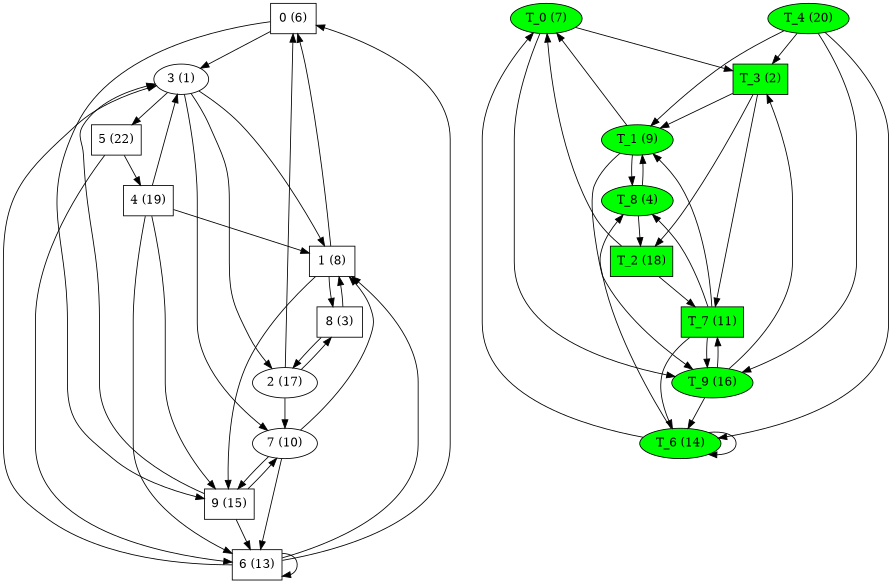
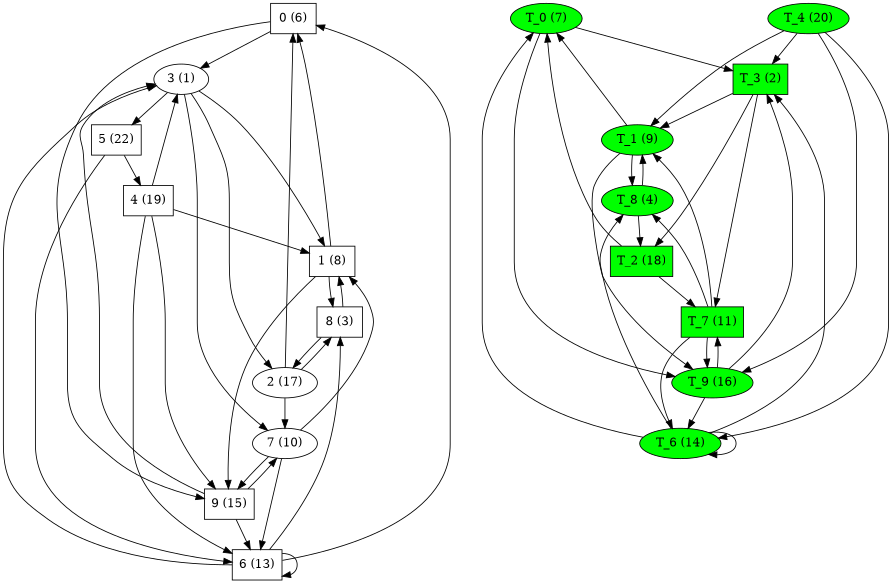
  digraph {
    node [color=black shape=polygon]
    0 [label="\N (6)"]
    3 [label="\N (1)" shape=""]
    9 [label="\N (15)"]
    1 [label="\N (8)"]
    2 [label="\N (17)" shape=""]
    7 [label="\N (10)" shape=""]
    5 [label="\N (22)"]
    6 [label="\N (13)"]
    8 [label="\N (3)"]
    4 [label="\N (19)"]
    T_0 [fillcolor=green label="\N (7)" style=filled color="" shape=""]
    T_3 [fillcolor=green label="\N (2)" style=filled color=""]
    T_9 [fillcolor=green label="\N (16)" style=filled color="" shape=""]
    T_1 [fillcolor=green label="\N (9)" style=filled color="" shape=""]
    T_2 [fillcolor=green label="\N (18)" style=filled color=""]
    T_7 [fillcolor=green label="\N (11)" style=filled color=""]
    T_6 [fillcolor=green label="\N (14)" style=filled color="" shape=""]
    T_8 [fillcolor=green label="\N (4)" style=filled color="" shape=""]
    T_4 [fillcolor=green label="\N (20)" style=filled color="" shape=""]
    0 -> 3
    0 -> 9
    3 -> 1
    3 -> 2
    3 -> 7
    3 -> 5
    9 -> 3
    9 -> 7
    9 -> 6
    1 -> 0
    1 -> 9
    1 -> 8
    2 -> 0
    2 -> 7
    2 -> 8
    7 -> 9
    7 -> 1
    7 -> 6
    5 -> 6
    5 -> 4
    6 -> 0
    6 -> 3
    6 -> 6
-   6 -> 1
+   6 -> 8
    8 -> 1
    8 -> 2
    4 -> 3
    4 -> 9
    4 -> 1
    4 -> 6
    T_0 -> T_3
    T_0 -> T_9
    T_3 -> T_1
    T_3 -> T_2
    T_3 -> T_7
    T_9 -> T_3
    T_9 -> T_7
    T_9 -> T_6
    T_1 -> T_0
    T_1 -> T_9
    T_1 -> T_8
    T_2 -> T_0
    T_2 -> T_7
    T_7 -> T_9
    T_7 -> T_1
    T_7 -> T_6
    T_7 -> T_8
    T_6 -> T_0
+   T_6 -> T_3
    T_6 -> T_6
    T_6 -> T_8
    T_8 -> T_1
    T_8 -> T_2
    T_4 -> T_3
    T_4 -> T_9
    T_4 -> T_1
    T_4 -> T_6
  }
